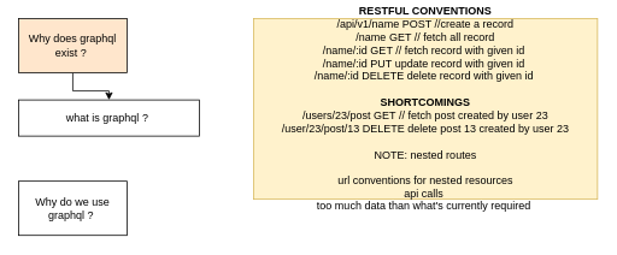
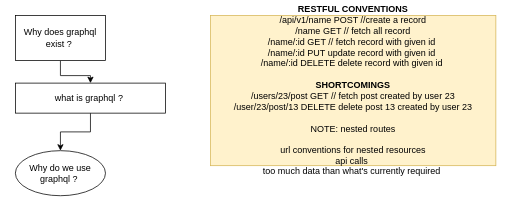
  <mxCell id="0" />
  <mxCell id="1" parent="0" />
  <mxCell id="2" value="" style="edgeStyle=orthogonalEdgeStyle;rounded=0;orthogonalLoop=1;jettySize=auto;html=1;" edge="1" parent="1" source="3" target="5"><mxGeometry relative="1" as="geometry" /></mxCell>
- <mxCell id="3" value="Why does graphql exist ?&amp;nbsp;" style="rounded=0;whiteSpace=wrap;html=1;fillColor=#ffe6cc;" vertex="1" parent="1"><mxGeometry y="20" width="120" height="60" as="geometry" x="20" /></mxCell>
+ <mxCell id="3" value="Why does graphql exist ?&amp;nbsp;" style="rounded=0;whiteSpace=wrap;html=1;" vertex="1" parent="1"><mxGeometry y="20" width="120" height="60" as="geometry" x="20" /></mxCell>
+ <mxCell id="4" value="" style="edgeStyle=orthogonalEdgeStyle;rounded=0;orthogonalLoop=1;jettySize=auto;html=1;" edge="1" parent="1" source="5" target="6"><mxGeometry relative="1" as="geometry" /></mxCell>
  <mxCell id="5" value="what is graphql ?&amp;nbsp;&lt;br&gt;" style="rounded=0;whiteSpace=wrap;html=1;" vertex="1" parent="1"><mxGeometry x="20" y="110" width="200" height="40" as="geometry" /></mxCell>
- <mxCell id="6" value="Why do we use graphql ?&amp;nbsp;" style="rounded=0;whiteSpace=wrap;html=1;" vertex="1" parent="1"><mxGeometry y="200" width="120" height="60" as="geometry" x="20" /></mxCell>
+ <mxCell id="6" value="Why do we use graphql ?&amp;nbsp;" style="ellipse;whiteSpace=wrap;html=1;" vertex="1" parent="1"><mxGeometry y="200" width="120" height="60" as="geometry" x="20" /></mxCell>
  <mxCell id="7" value="&lt;b&gt;RESTFUL CONVENTIONS&lt;/b&gt;&lt;br&gt;/api/v1/name POST //create a record&lt;br&gt;/name GET // fetch all record&lt;br&gt;/name/:id GET // fetch record with given id&amp;nbsp;&lt;br&gt;/name/:id PUT update record with given id&amp;nbsp;&lt;br&gt;/name/:id DELETE delete record with given id&amp;nbsp;&lt;br&gt;&lt;b&gt;&lt;br&gt;SHORTCOMINGS&lt;br&gt;&lt;/b&gt;/users/23/post GET // fetch post created by user 23&lt;br&gt;/user/23/post/13 DELETE delete post 13 created by user 23&lt;br&gt;&lt;br&gt;NOTE: nested routes&lt;br&gt;&lt;br&gt;url conventions for nested resources &lt;br&gt;api calls&amp;nbsp;&lt;br&gt;too much data than what's currently required&amp;nbsp;" style="rounded=0;whiteSpace=wrap;html=1;fillColor=#fff2cc;strokeColor=#d6b656;" vertex="1" parent="1"><mxGeometry x="280" y="20" width="380" height="200" as="geometry" /></mxCell>
